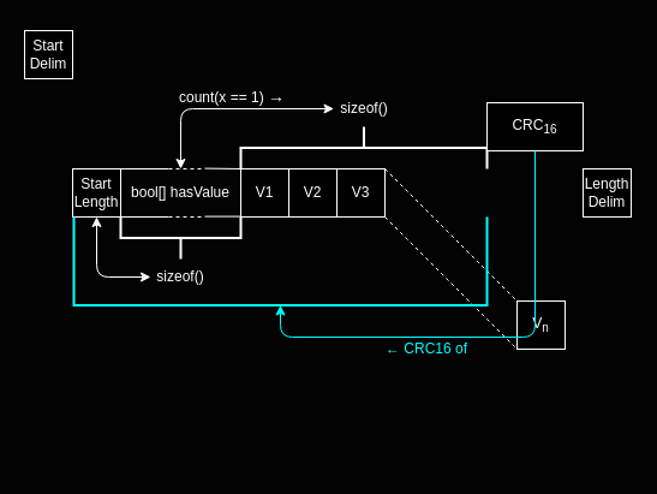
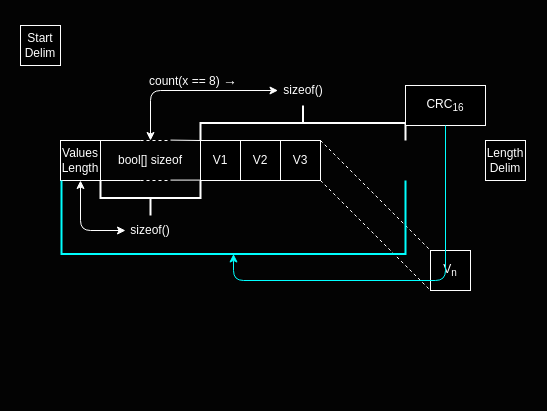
  <mxCell id="0" />
  <mxCell id="1" parent="0" />
  <mxCell id="2" value="Start&lt;br&gt;Delim" style="rounded=0;whiteSpace=wrap;html=1;strokeColor=#FFFFFF;fontColor=#FFFFFF;fillColor=#000000;" parent="1" vertex="1"><mxGeometry x="20" y="25" width="40" height="40" as="geometry" /></mxCell>
- <mxCell id="3" value="Start Length" style="rounded=0;whiteSpace=wrap;html=1;strokeColor=#FFFFFF;fontColor=#FFFFFF;fillColor=#000000;" parent="1" vertex="1"><mxGeometry x="60" y="140" width="40" height="40" as="geometry" /></mxCell>
+ <mxCell id="3" value="Values Length" style="rounded=0;whiteSpace=wrap;html=1;strokeColor=#FFFFFF;fontColor=#FFFFFF;fillColor=#000000;" parent="1" vertex="1"><mxGeometry x="60" y="140" width="40" height="40" as="geometry" /></mxCell>
  <mxCell id="4" value="" style="endArrow=none;html=1;exitX=1;exitY=0;exitDx=0;exitDy=0;strokeColor=#FFFFFF;" parent="1" source="3" edge="1"><mxGeometry width="50" height="50" relative="1" as="geometry"><mxPoint x="120" y="180" as="sourcePoint" /><mxPoint x="140" y="140" as="targetPoint" /></mxGeometry></mxCell>
  <mxCell id="5" value="" style="endArrow=none;html=1;exitX=1;exitY=1;exitDx=0;exitDy=0;strokeColor=#FFFFFF;" parent="1" source="3" edge="1"><mxGeometry width="50" height="50" relative="1" as="geometry"><mxPoint x="110" y="150" as="sourcePoint" /><mxPoint x="140" y="180" as="targetPoint" /></mxGeometry></mxCell>
  <mxCell id="6" value="" style="endArrow=none;html=1;dashed=1;strokeColor=#FFFFFF;" parent="1" edge="1"><mxGeometry width="50" height="50" relative="1" as="geometry"><mxPoint x="140" y="180" as="sourcePoint" /><mxPoint x="170" y="180" as="targetPoint" /></mxGeometry></mxCell>
  <mxCell id="7" value="" style="endArrow=none;html=1;dashed=1;strokeColor=#FFFFFF;" parent="1" edge="1"><mxGeometry width="50" height="50" relative="1" as="geometry"><mxPoint x="140" y="140" as="sourcePoint" /><mxPoint x="170" y="140" as="targetPoint" /></mxGeometry></mxCell>
  <mxCell id="8" value="" style="endArrow=none;html=1;exitX=1;exitY=0;exitDx=0;exitDy=0;strokeColor=#FFFFFF;" parent="1" edge="1"><mxGeometry width="50" height="50" relative="1" as="geometry"><mxPoint x="170" y="139.6" as="sourcePoint" /><mxPoint x="200" y="140" as="targetPoint" /></mxGeometry></mxCell>
  <mxCell id="9" value="" style="endArrow=none;html=1;strokeColor=#FFFFFF;" parent="1" edge="1"><mxGeometry width="50" height="50" relative="1" as="geometry"><mxPoint x="170" y="179.6" as="sourcePoint" /><mxPoint x="200" y="179.6" as="targetPoint" /></mxGeometry></mxCell>
  <mxCell id="10" value="V1" style="rounded=0;whiteSpace=wrap;html=1;strokeColor=#FFFFFF;fontColor=#FFFFFF;fillColor=#000000;" parent="1" vertex="1"><mxGeometry x="200" y="140" width="40" height="40" as="geometry" /></mxCell>
  <mxCell id="11" value="" style="strokeWidth=2;html=1;shape=mxgraph.flowchart.annotation_2;align=left;labelPosition=right;pointerEvents=1;rotation=-90;strokeColor=#FFFFFF;" parent="1" vertex="1"><mxGeometry x="132.5" y="147.5" width="35" height="100" as="geometry" /></mxCell>
  <mxCell id="12" value="sizeof()" style="text;html=1;fillColor=none;align=center;verticalAlign=middle;whiteSpace=wrap;rounded=0;fontColor=#FFFFFF;" parent="1" vertex="1"><mxGeometry x="125" y="220" width="50" height="20" as="geometry" /></mxCell>
  <mxCell id="13" value="" style="endArrow=classic;startArrow=classic;html=1;exitX=0.5;exitY=1;exitDx=0;exitDy=0;entryX=0;entryY=0.5;entryDx=0;entryDy=0;strokeColor=#FFFFFF;" parent="1" source="3" target="12" edge="1"><mxGeometry width="50" height="50" relative="1" as="geometry"><mxPoint x="90" y="240" as="sourcePoint" /><mxPoint x="140" y="190" as="targetPoint" /><Array as="points"><mxPoint x="80" y="230" /></Array></mxGeometry></mxCell>
  <mxCell id="14" value="V2" style="rounded=0;whiteSpace=wrap;html=1;strokeColor=#FFFFFF;fontColor=#FFFFFF;fillColor=#000000;" parent="1" vertex="1"><mxGeometry x="240" y="140" width="40" height="40" as="geometry" /></mxCell>
- <mxCell id="15" value="bool[] hasValue" style="text;html=1;fillColor=none;align=center;verticalAlign=middle;whiteSpace=wrap;rounded=0;fontColor=#FFFFFF;" parent="1" vertex="1"><mxGeometry x="105" y="150" width="90" height="20" as="geometry" /></mxCell>
+ <mxCell id="15" value="bool[] sizeof" style="text;html=1;fillColor=none;align=center;verticalAlign=middle;whiteSpace=wrap;rounded=0;fontColor=#FFFFFF;" parent="1" vertex="1"><mxGeometry x="105" y="150" width="90" height="20" as="geometry" /></mxCell>
  <mxCell id="16" value="V3" style="rounded=0;whiteSpace=wrap;html=1;strokeColor=#FFFFFF;fontColor=#FFFFFF;fillColor=#000000;" parent="1" vertex="1"><mxGeometry x="280" y="140" width="40" height="40" as="geometry" /></mxCell>
  <mxCell id="17" value="V&lt;sub&gt;n&lt;/sub&gt;" style="rounded=0;whiteSpace=wrap;html=1;strokeColor=#FFFFFF;fontColor=#FFFFFF;fillColor=#000000;" parent="1" vertex="1"><mxGeometry x="430" y="250" width="40" height="40" as="geometry" /></mxCell>
  <mxCell id="18" value="" style="endArrow=none;dashed=1;html=1;entryX=0;entryY=0;entryDx=0;entryDy=0;exitX=1;exitY=0;exitDx=0;exitDy=0;strokeColor=#FFFFFF;" parent="1" source="16" target="17" edge="1"><mxGeometry width="50" height="50" relative="1" as="geometry"><mxPoint x="320" y="140" as="sourcePoint" /><mxPoint x="370" y="90" as="targetPoint" /></mxGeometry></mxCell>
  <mxCell id="19" value="" style="endArrow=none;dashed=1;html=1;entryX=0;entryY=1;entryDx=0;entryDy=0;exitX=1;exitY=1;exitDx=0;exitDy=0;strokeColor=#FFFFFF;" parent="1" source="16" target="17" edge="1"><mxGeometry width="50" height="50" relative="1" as="geometry"><mxPoint x="330" y="150" as="sourcePoint" /><mxPoint x="375" y="150" as="targetPoint" /></mxGeometry></mxCell>
  <mxCell id="20" value="" style="strokeWidth=2;html=1;shape=mxgraph.flowchart.annotation_2;align=left;labelPosition=right;pointerEvents=1;rotation=90;strokeColor=#FFFFFF;" parent="1" vertex="1"><mxGeometry x="285" y="20" width="35" height="205" as="geometry" /></mxCell>
  <mxCell id="21" value="&lt;font color=&quot;#ffffff&quot;&gt;sizeof()&lt;/font&gt;" style="text;html=1;fillColor=none;align=center;verticalAlign=middle;whiteSpace=wrap;rounded=0;" parent="1" vertex="1"><mxGeometry x="277.5" y="80" width="50" height="20" as="geometry" /></mxCell>
  <mxCell id="22" value="" style="endArrow=classic;startArrow=classic;html=1;entryX=0;entryY=0.5;entryDx=0;entryDy=0;strokeColor=#FFFFFF;" parent="1" target="21" edge="1"><mxGeometry width="50" height="50" relative="1" as="geometry"><mxPoint x="150" y="140" as="sourcePoint" /><mxPoint x="210" y="70" as="targetPoint" /><Array as="points"><mxPoint x="150" y="90" /></Array></mxGeometry></mxCell>
- <mxCell id="23" value="&lt;font color=&quot;#ffffff&quot;&gt;count(x == 1)&amp;nbsp;&lt;/font&gt;&lt;span style=&quot;font-family: &amp;#34;arial&amp;#34; , sans-serif ; font-size: 14px ; text-align: left&quot;&gt;&lt;font color=&quot;#ffffff&quot;&gt;→&lt;/font&gt;&lt;/span&gt;" style="text;html=1;fillColor=none;align=center;verticalAlign=middle;whiteSpace=wrap;rounded=0;" parent="1" vertex="1"><mxGeometry x="132.5" y="70" width="120" height="20" as="geometry" /></mxCell>
+ <mxCell id="23" value="&lt;font color=&quot;#ffffff&quot;&gt;count(x == 8)&amp;nbsp;&lt;/font&gt;&lt;span style=&quot;font-family: &amp;#34;arial&amp;#34; , sans-serif ; font-size: 14px ; text-align: left&quot;&gt;&lt;font color=&quot;#ffffff&quot;&gt;→&lt;/font&gt;&lt;/span&gt;" style="text;html=1;fillColor=none;align=center;verticalAlign=middle;whiteSpace=wrap;rounded=0;" parent="1" vertex="1"><mxGeometry x="132.5" y="70" width="120" height="20" as="geometry" /></mxCell>
  <mxCell id="24" value="Length&lt;br&gt;Delim" style="rounded=0;whiteSpace=wrap;html=1;strokeColor=#FFFFFF;fontColor=#FFFFFF;fillColor=#000000;" parent="1" vertex="1"><mxGeometry x="485" y="140" width="40" height="40" as="geometry" /></mxCell>
  <mxCell id="25" value="CRC&lt;sub&gt;16&lt;/sub&gt;" style="rounded=0;whiteSpace=wrap;html=1;strokeColor=#FFFFFF;fontColor=#FFFFFF;fillColor=#000000;" parent="1" vertex="1"><mxGeometry x="405" y="85" width="80" height="40" as="geometry" /></mxCell>
  <mxCell id="26" value="" style="strokeWidth=2;html=1;shape=mxgraph.flowchart.annotation_1;align=left;pointerEvents=1;rotation=-90;strokeColor=#00FFFF;" vertex="1" parent="1"><mxGeometry x="196.25" y="44.75" width="73.5" height="344" as="geometry" /></mxCell>
  <mxCell id="27" value="" style="endArrow=none;startArrow=classic;html=1;exitX=0;exitY=0.5;exitDx=0;exitDy=0;exitPerimeter=0;entryX=0.5;entryY=1;entryDx=0;entryDy=0;endFill=0;strokeColor=#00FFFF;" edge="1" parent="1" source="26" target="25"><mxGeometry width="50" height="50" relative="1" as="geometry"><mxPoint x="220" y="350" as="sourcePoint" /><mxPoint x="270" y="300" as="targetPoint" /><Array as="points"><mxPoint x="233" y="280" /><mxPoint x="445" y="280" /></Array></mxGeometry></mxCell>
- <mxCell id="28" value="&lt;font color=&quot;#00ffff&quot;&gt;&lt;span style=&quot;font-family: sans-serif&quot;&gt;&lt;font style=&quot;font-size: 12px&quot;&gt;←&amp;nbsp;&lt;/font&gt;&lt;/span&gt;CRC16 of&lt;/font&gt;" style="text;html=1;strokeColor=none;fillColor=none;align=center;verticalAlign=middle;whiteSpace=wrap;rounded=0;fontColor=#3399FF;" vertex="1" parent="1"><mxGeometry x="305" y="280" width="100" height="20" as="geometry" /></mxCell>
